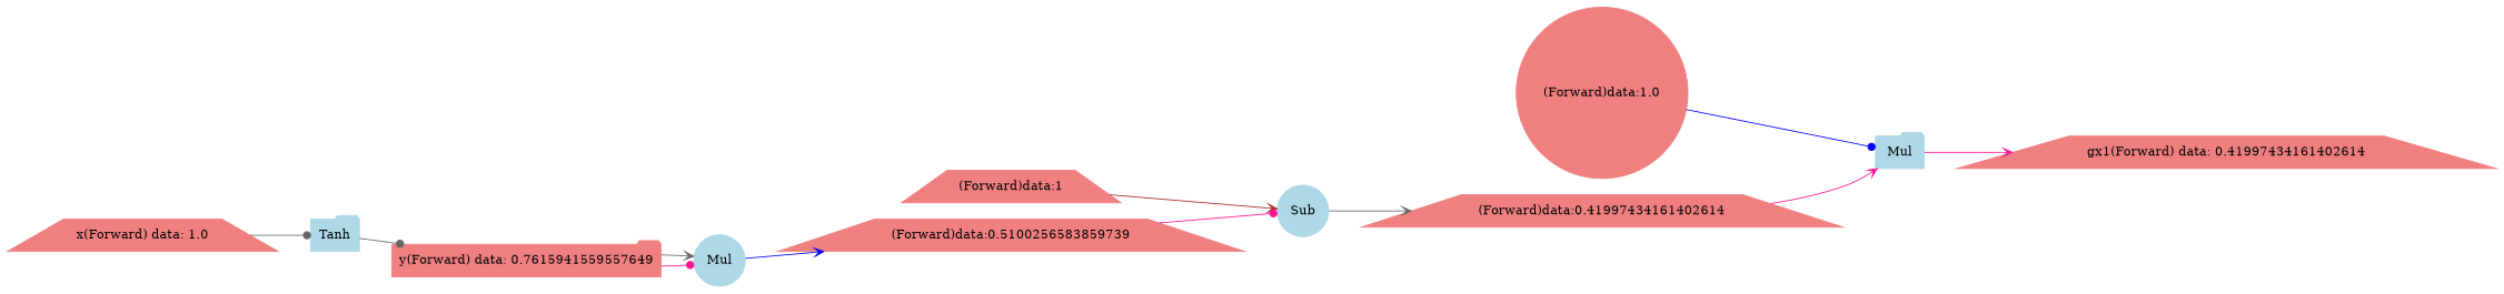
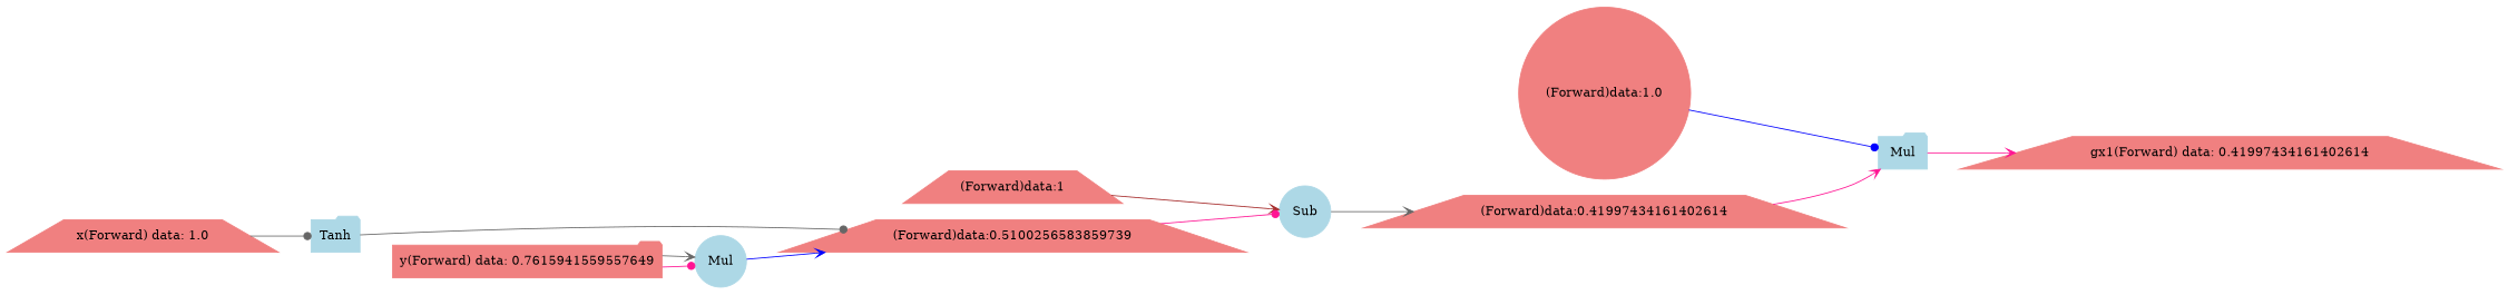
  digraph {
    rankdir=LR
    node [color=lightcoral shape=trapezium style=filled]
    edge [arrowhead=vee color=deeppink]
    n1 [label="gx1(Forward) data: 0.41997434161402614"]
    n2 [color=lightblue label=Mul shape=folder]
    n3 [label="(Forward)data:1.0" shape=circle]
    n4 [label="(Forward)data:0.41997434161402614"]
    n5 [color=lightblue label=Sub shape=circle]
    n6 [label="(Forward)data:1"]
    n7 [label="(Forward)data:0.5100256583859739"]
    n8 [color=lightblue label=Mul shape=circle]
    n9 [label="y(Forward) data: 0.7615941559557649" shape=folder]
    n10 [color=lightblue label=Tanh shape=folder]
    n11 [label="x(Forward) data: 1.0"]
    n2 -> n1
    n3 -> n2 [arrowhead=dot color=blue]
    n4 -> n2
    n5 -> n4 [color=gray40]
    n6 -> n5 [color=brown]
    n7 -> n5 [arrowhead=dot]
    n8 -> n7 [color=blue]
    n9 -> n8 [arrowhead=dot]
    n9 -> n8 [color=gray40]
-   n10 -> n9 [arrowhead=dot color=gray40]
+   n10 -> n7 [arrowhead=dot color=gray40]
    n11 -> n10 [arrowhead=dot color=gray40]
  }
